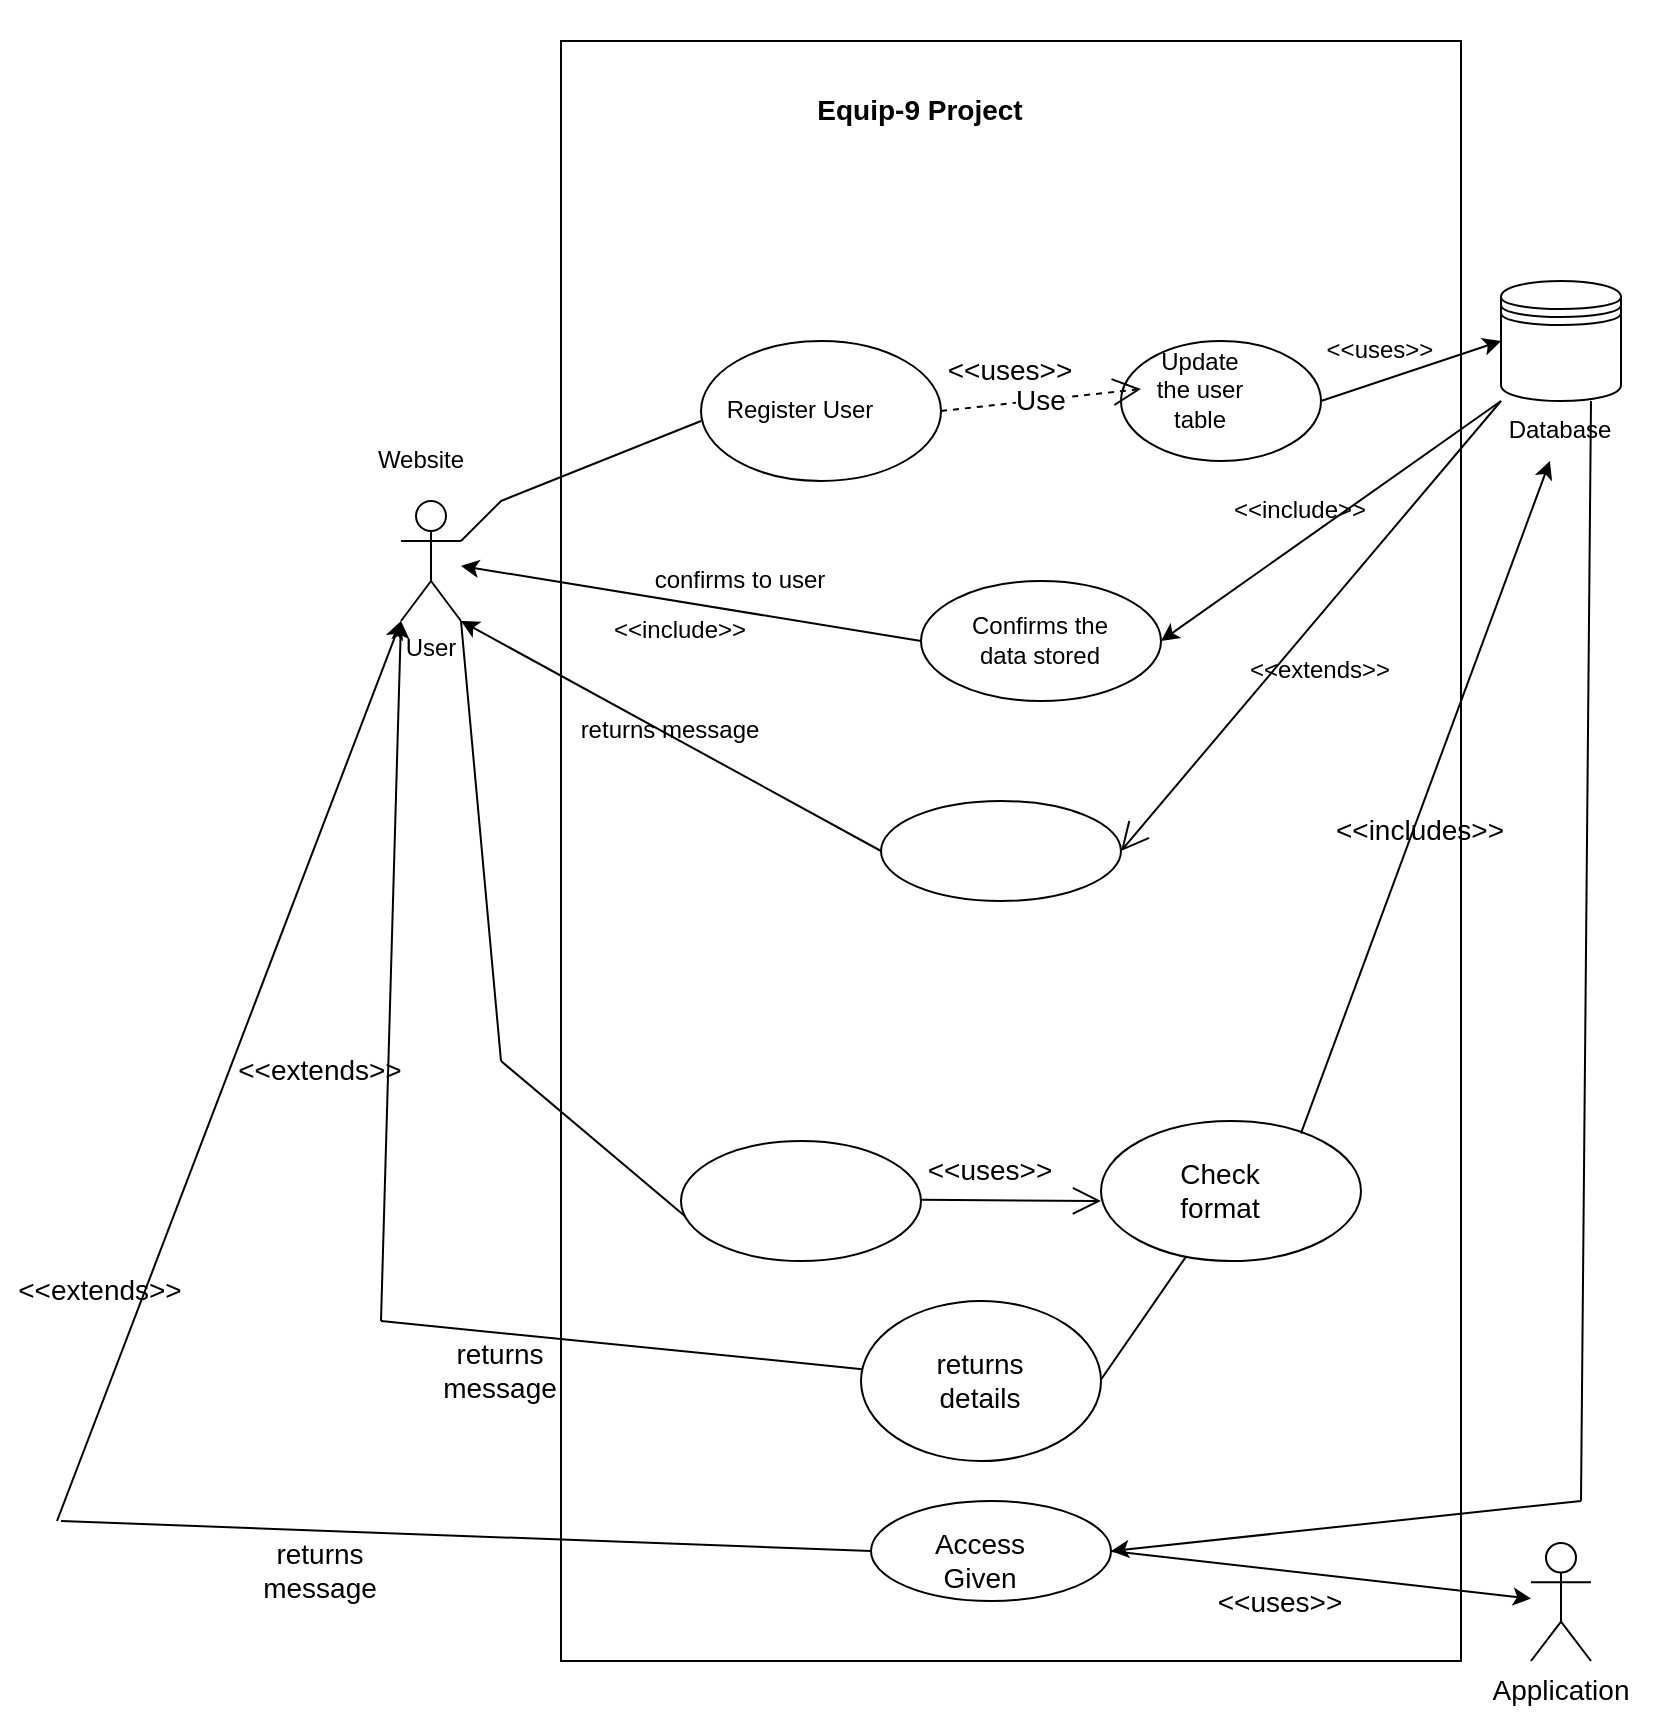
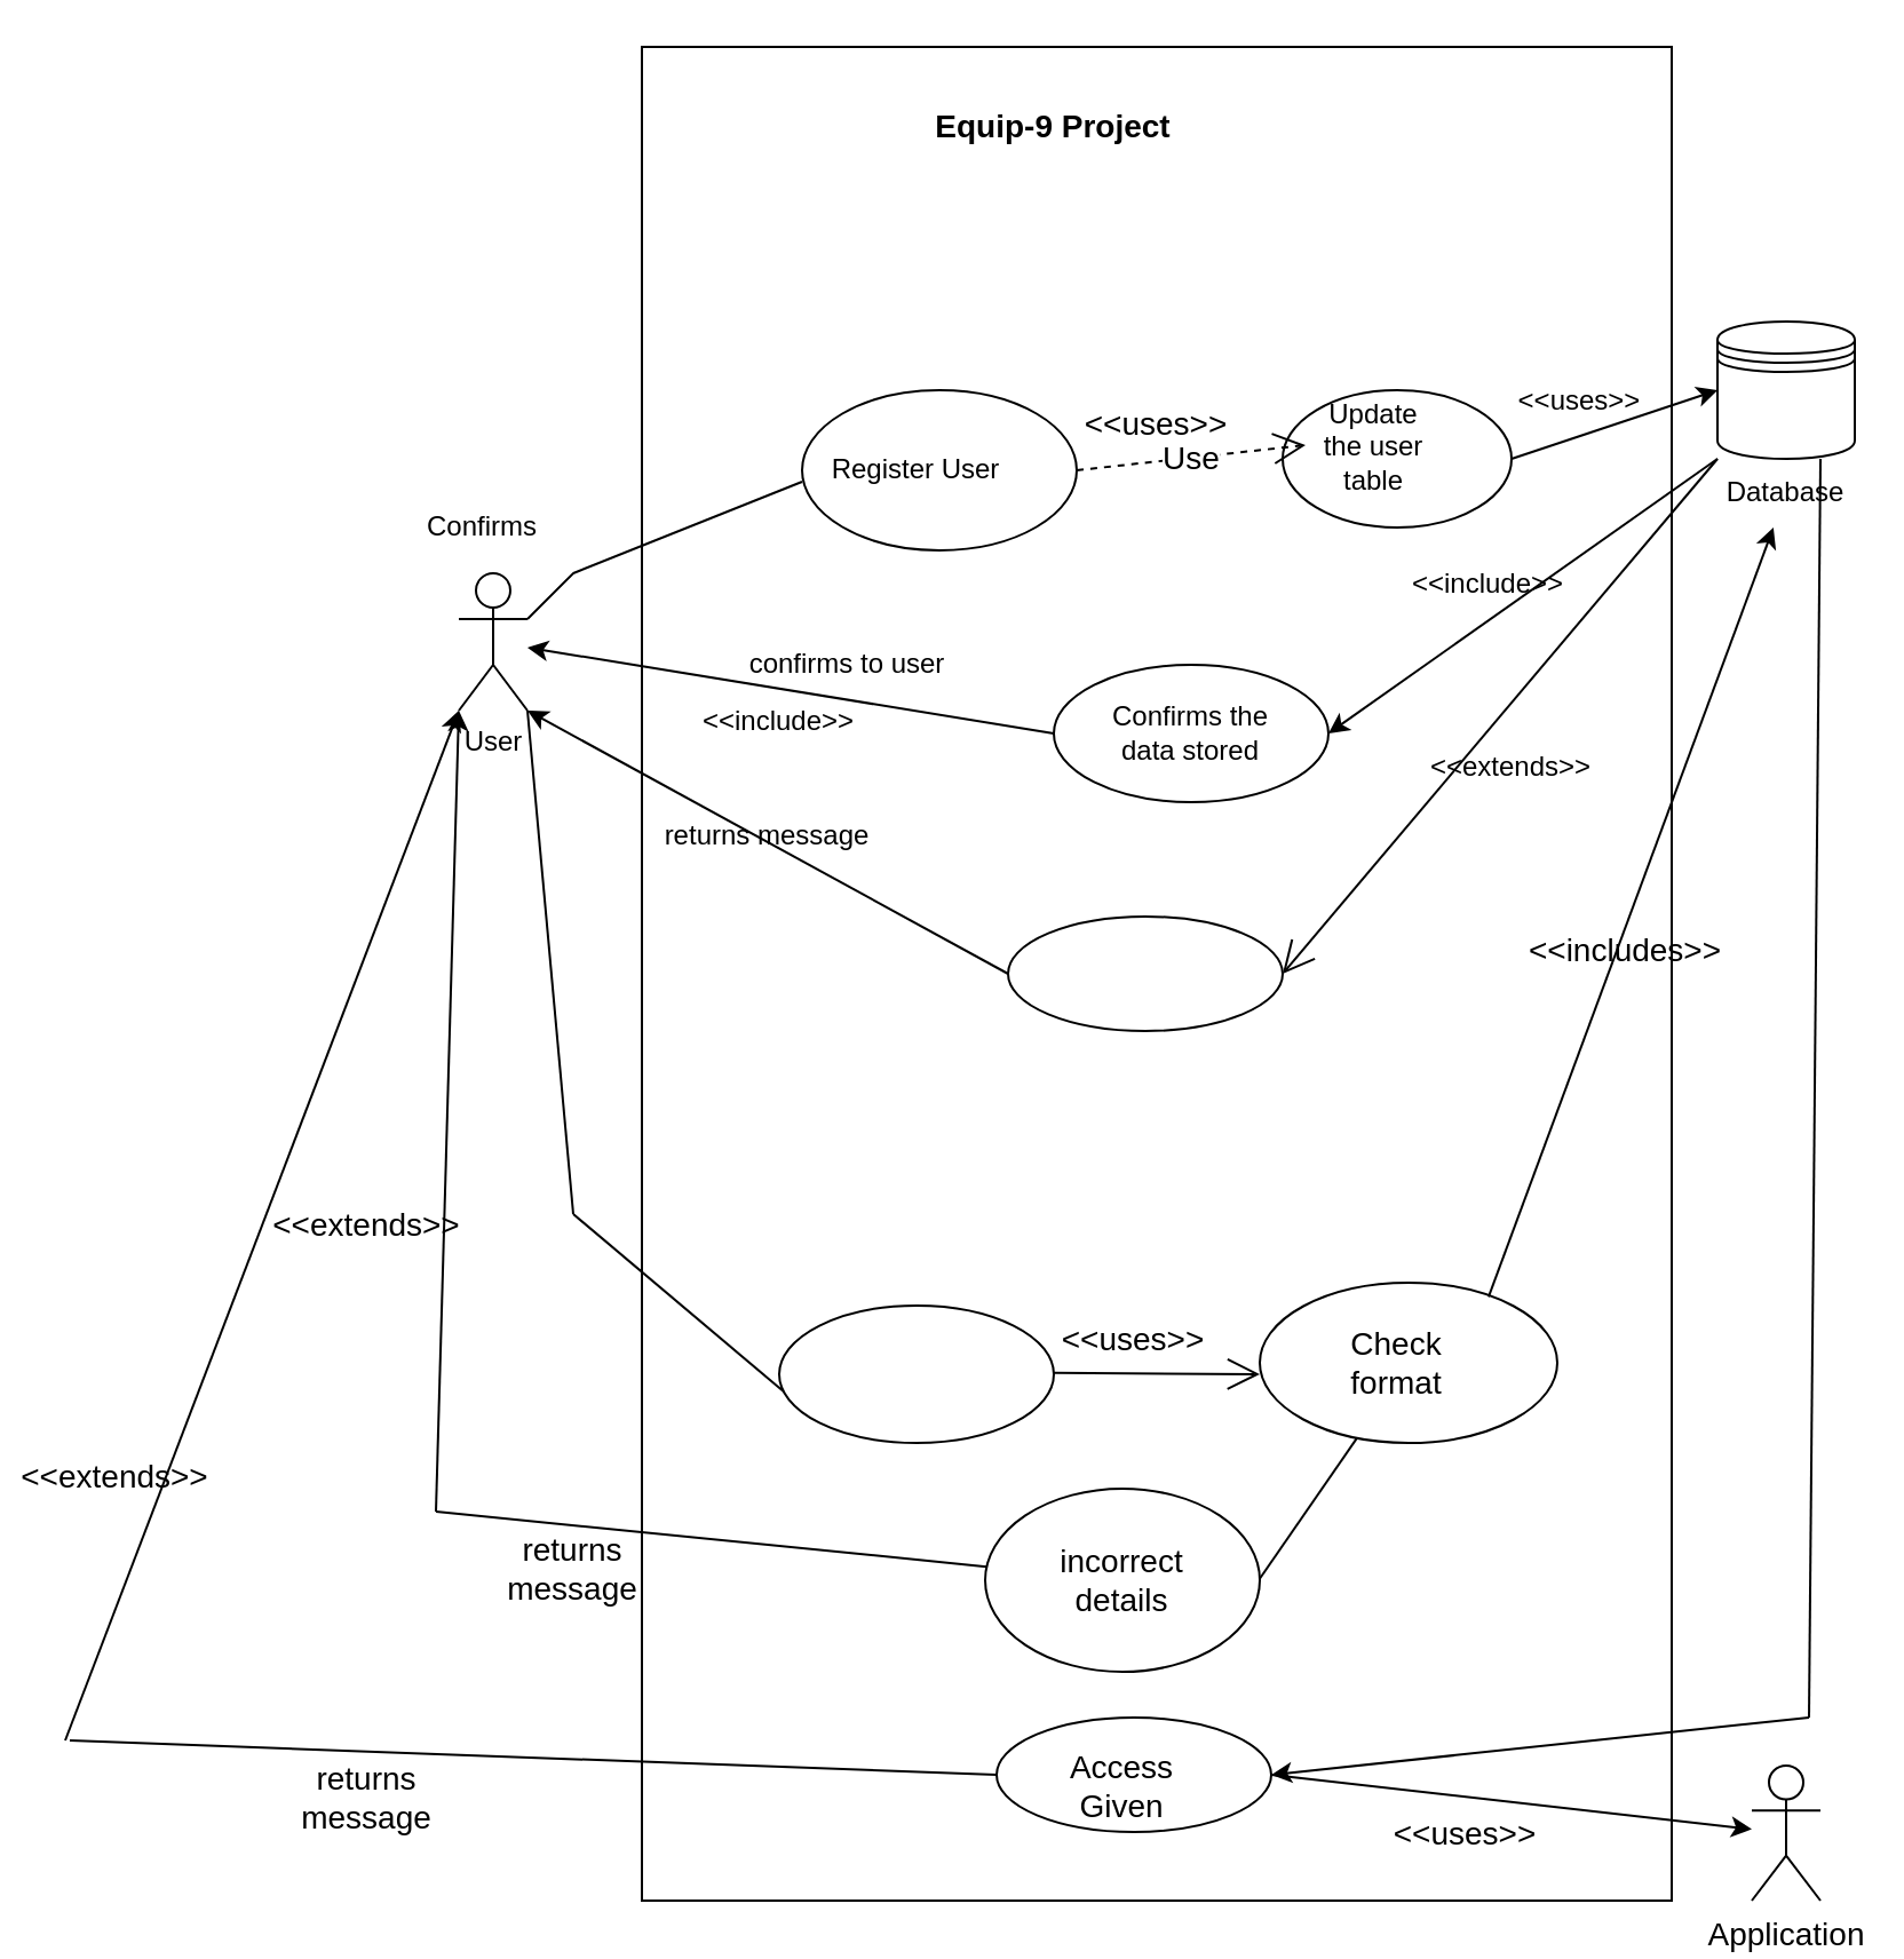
  <mxCell id="0" />
  <mxCell id="1" parent="0" />
  <mxCell id="2" value="User" style="shape=umlActor;verticalLabelPosition=bottom;verticalAlign=top;html=1;outlineConnect=0;" parent="1" vertex="1"><mxGeometry x="200" y="250" width="30" height="60" as="geometry" /></mxCell>
  <mxCell id="3" value="" style="rounded=0;whiteSpace=wrap;html=1;direction=south;" parent="1" vertex="1"><mxGeometry x="280" y="20" width="450" height="810" as="geometry" /></mxCell>
- <mxCell id="4" value="Website" style="text;html=1;align=center;verticalAlign=middle;resizable=0;points=[];autosize=1;strokeColor=none;fillColor=none;" parent="1" vertex="1"><mxGeometry x="175" y="215" width="70" height="30" as="geometry" /></mxCell>
+ <mxCell id="4" value="Confirms" style="text;html=1;align=center;verticalAlign=middle;resizable=0;points=[];autosize=1;strokeColor=none;fillColor=none;" parent="1" vertex="1"><mxGeometry x="175" y="215" width="70" height="30" as="geometry" /></mxCell>
  <mxCell id="5" value="" style="shape=datastore;whiteSpace=wrap;html=1;" parent="1" vertex="1"><mxGeometry x="750" y="140" width="60" height="60" as="geometry" /></mxCell>
  <mxCell id="6" value="Database" style="text;html=1;strokeColor=none;fillColor=none;align=center;verticalAlign=middle;whiteSpace=wrap;rounded=0;" parent="1" vertex="1"><mxGeometry x="750" y="200" width="60" height="30" as="geometry" /></mxCell>
  <mxCell id="7" value="" style="endArrow=none;html=1;rounded=0;" parent="1" edge="1"><mxGeometry width="50" height="50" relative="1" as="geometry"><mxPoint x="230" y="270" as="sourcePoint" /><mxPoint x="250" y="250" as="targetPoint" /><Array as="points"><mxPoint x="250" y="250" /><mxPoint x="350" y="210" /></Array></mxGeometry></mxCell>
  <mxCell id="8" value="" style="ellipse;whiteSpace=wrap;html=1;" parent="1" vertex="1"><mxGeometry x="350" y="170" width="120" height="70" as="geometry" /></mxCell>
  <mxCell id="9" value="Register User" style="text;html=1;strokeColor=none;fillColor=none;align=center;verticalAlign=middle;whiteSpace=wrap;rounded=0;" parent="1" vertex="1"><mxGeometry x="360" y="190" width="80" height="30" as="geometry" /></mxCell>
  <mxCell id="10" value="" style="ellipse;whiteSpace=wrap;html=1;" parent="1" vertex="1"><mxGeometry x="560" y="170" width="100" height="60" as="geometry" /></mxCell>
  <mxCell id="11" value="Update the user table" style="text;html=1;strokeColor=none;fillColor=none;align=center;verticalAlign=middle;whiteSpace=wrap;rounded=0;" parent="1" vertex="1"><mxGeometry x="570" y="180" width="60" height="30" as="geometry" /></mxCell>
  <mxCell id="12" value="" style="endArrow=classic;html=1;rounded=0;entryX=0;entryY=0.5;entryDx=0;entryDy=0;" parent="1" target="5" edge="1"><mxGeometry width="50" height="50" relative="1" as="geometry"><mxPoint x="660" y="200" as="sourcePoint" /><mxPoint x="710" y="150" as="targetPoint" /></mxGeometry></mxCell>
  <mxCell id="13" value="&amp;lt;&amp;lt;uses&amp;gt;&amp;gt;" style="text;html=1;strokeColor=none;fillColor=none;align=center;verticalAlign=middle;whiteSpace=wrap;rounded=0;" parent="1" vertex="1"><mxGeometry x="660" y="160" width="60" height="30" as="geometry" /></mxCell>
  <mxCell id="14" value="" style="endArrow=classic;html=1;rounded=0;exitX=0;exitY=0;exitDx=0;exitDy=0;entryX=1;entryY=0.5;entryDx=0;entryDy=0;" parent="1" source="6" target="15" edge="1"><mxGeometry width="50" height="50" relative="1" as="geometry"><mxPoint x="580" y="420" as="sourcePoint" /><mxPoint x="630" y="370" as="targetPoint" /></mxGeometry></mxCell>
  <mxCell id="15" value="" style="ellipse;whiteSpace=wrap;html=1;" parent="1" vertex="1"><mxGeometry x="460" y="290" width="120" height="60" as="geometry" /></mxCell>
  <mxCell id="16" value="Confirms the data stored" style="text;html=1;strokeColor=none;fillColor=none;align=center;verticalAlign=middle;whiteSpace=wrap;rounded=0;" parent="1" vertex="1"><mxGeometry x="480" y="305" width="80" height="30" as="geometry" /></mxCell>
  <mxCell id="17" value="" style="endArrow=classic;html=1;rounded=0;exitX=0;exitY=0.5;exitDx=0;exitDy=0;" parent="1" source="15" target="2" edge="1"><mxGeometry width="50" height="50" relative="1" as="geometry"><mxPoint x="420" y="420" as="sourcePoint" /><mxPoint x="470" y="370" as="targetPoint" /></mxGeometry></mxCell>
  <mxCell id="18" value="confirms to user" style="text;html=1;strokeColor=none;fillColor=none;align=center;verticalAlign=middle;whiteSpace=wrap;rounded=0;" parent="1" vertex="1"><mxGeometry x="320" y="275" width="100" height="30" as="geometry" /></mxCell>
  <mxCell id="19" value="&lt;b&gt;&lt;font style=&quot;font-size: 14px;&quot;&gt;Equip-9 Project&lt;/font&gt;&lt;/b&gt;" style="text;html=1;strokeColor=none;fillColor=none;align=center;verticalAlign=middle;whiteSpace=wrap;rounded=0;" vertex="1" parent="1"><mxGeometry x="405" y="40" width="110" height="30" as="geometry" /></mxCell>
  <mxCell id="20" value="&amp;lt;&amp;lt;include&amp;gt;&amp;gt;" style="text;html=1;strokeColor=none;fillColor=none;align=center;verticalAlign=middle;whiteSpace=wrap;rounded=0;" vertex="1" parent="1"><mxGeometry x="620" y="240" width="60" height="30" as="geometry" /></mxCell>
  <mxCell id="21" value="&amp;lt;&amp;lt;include&amp;gt;&amp;gt;" style="text;html=1;strokeColor=none;fillColor=none;align=center;verticalAlign=middle;whiteSpace=wrap;rounded=0;" vertex="1" parent="1"><mxGeometry x="310" y="300" width="60" height="30" as="geometry" /></mxCell>
  <mxCell id="22" value="" style="endArrow=open;endFill=1;endSize=12;html=1;rounded=0;exitX=0;exitY=0;exitDx=0;exitDy=0;entryX=1;entryY=0.5;entryDx=0;entryDy=0;" edge="1" parent="1" source="6" target="23"><mxGeometry width="160" relative="1" as="geometry"><mxPoint x="410" y="350" as="sourcePoint" /><mxPoint x="570" y="350" as="targetPoint" /></mxGeometry></mxCell>
  <mxCell id="23" value="" style="ellipse;whiteSpace=wrap;html=1;" vertex="1" parent="1"><mxGeometry x="440" y="400" width="120" height="50" as="geometry" /></mxCell>
  <mxCell id="24" value="&amp;lt;&amp;lt;extends&amp;gt;&amp;gt;" style="text;html=1;strokeColor=none;fillColor=none;align=center;verticalAlign=middle;whiteSpace=wrap;rounded=0;" vertex="1" parent="1"><mxGeometry x="630" y="320" width="60" height="30" as="geometry" /></mxCell>
  <mxCell id="25" value="" style="endArrow=classic;html=1;rounded=0;exitX=0;exitY=0.5;exitDx=0;exitDy=0;entryX=1;entryY=1;entryDx=0;entryDy=0;entryPerimeter=0;" edge="1" parent="1" source="23" target="2"><mxGeometry width="50" height="50" relative="1" as="geometry"><mxPoint x="345" y="430" as="sourcePoint" /><mxPoint x="395" y="380" as="targetPoint" /></mxGeometry></mxCell>
  <mxCell id="26" value="returns message" style="text;html=1;strokeColor=none;fillColor=none;align=center;verticalAlign=middle;whiteSpace=wrap;rounded=0;" vertex="1" parent="1"><mxGeometry x="250" y="350" width="170" height="30" as="geometry" /></mxCell>
  <mxCell id="27" value="Use" style="endArrow=open;endSize=12;dashed=1;html=1;rounded=0;fontSize=14;exitX=1;exitY=0.5;exitDx=0;exitDy=0;" edge="1" parent="1" source="8"><mxGeometry width="160" relative="1" as="geometry"><mxPoint x="435" y="194.38" as="sourcePoint" /><mxPoint x="570" y="194" as="targetPoint" /></mxGeometry></mxCell>
  <mxCell id="28" value="&amp;lt;&amp;lt;uses&amp;gt;&amp;gt;" style="text;html=1;strokeColor=none;fillColor=none;align=center;verticalAlign=middle;whiteSpace=wrap;rounded=0;fontSize=14;" vertex="1" parent="1"><mxGeometry x="475" y="170" width="60" height="30" as="geometry" /></mxCell>
  <mxCell id="29" value="" style="endArrow=none;html=1;rounded=0;fontSize=14;" edge="1" parent="1"><mxGeometry width="50" height="50" relative="1" as="geometry"><mxPoint x="230" y="310" as="sourcePoint" /><mxPoint x="250" y="530" as="targetPoint" /></mxGeometry></mxCell>
  <mxCell id="30" value="" style="endArrow=none;html=1;rounded=0;fontSize=14;entryX=0.033;entryY=0.654;entryDx=0;entryDy=0;entryPerimeter=0;" edge="1" parent="1" target="31"><mxGeometry width="50" height="50" relative="1" as="geometry"><mxPoint x="250" y="530" as="sourcePoint" /><mxPoint x="510" y="510" as="targetPoint" /></mxGeometry></mxCell>
  <mxCell id="31" value="" style="ellipse;whiteSpace=wrap;html=1;fontSize=14;" vertex="1" parent="1"><mxGeometry x="340" y="570" width="120" height="60" as="geometry" /></mxCell>
  <mxCell id="32" value="" style="endArrow=open;endFill=1;endSize=12;html=1;rounded=0;fontSize=14;" edge="1" parent="1"><mxGeometry width="160" relative="1" as="geometry"><mxPoint x="460" y="599.38" as="sourcePoint" /><mxPoint x="550" y="600" as="targetPoint" /></mxGeometry></mxCell>
  <mxCell id="33" value="" style="ellipse;whiteSpace=wrap;html=1;fontSize=14;" vertex="1" parent="1"><mxGeometry x="550" y="560" width="130" height="70" as="geometry" /></mxCell>
  <mxCell id="34" value="Check format" style="text;html=1;strokeColor=none;fillColor=none;align=center;verticalAlign=middle;whiteSpace=wrap;rounded=0;fontSize=14;" vertex="1" parent="1"><mxGeometry x="580" y="580" width="60" height="30" as="geometry" /></mxCell>
  <mxCell id="35" value="&amp;lt;&amp;lt;uses&amp;gt;&amp;gt;" style="text;html=1;strokeColor=none;fillColor=none;align=center;verticalAlign=middle;whiteSpace=wrap;rounded=0;fontSize=14;" vertex="1" parent="1"><mxGeometry x="465" y="570" width="60" height="30" as="geometry" /></mxCell>
  <mxCell id="36" value="" style="endArrow=classic;html=1;rounded=0;fontSize=14;exitX=0.769;exitY=0.089;exitDx=0;exitDy=0;exitPerimeter=0;" edge="1" parent="1" source="33" target="6"><mxGeometry width="50" height="50" relative="1" as="geometry"><mxPoint x="460" y="560" as="sourcePoint" /><mxPoint x="510" y="510" as="targetPoint" /></mxGeometry></mxCell>
  <mxCell id="37" value="&amp;lt;&amp;lt;includes&amp;gt;&amp;gt;" style="text;html=1;strokeColor=none;fillColor=none;align=center;verticalAlign=middle;whiteSpace=wrap;rounded=0;fontSize=14;" vertex="1" parent="1"><mxGeometry x="680" y="400" width="60" height="30" as="geometry" /></mxCell>
  <mxCell id="38" value="" style="endArrow=classic;html=1;rounded=0;fontSize=14;entryX=0.844;entryY=0.422;entryDx=0;entryDy=0;entryPerimeter=0;" edge="1" parent="1" source="33" target="3"><mxGeometry width="50" height="50" relative="1" as="geometry"><mxPoint x="460" y="560" as="sourcePoint" /><mxPoint x="510" y="510" as="targetPoint" /></mxGeometry></mxCell>
  <mxCell id="39" value="" style="ellipse;whiteSpace=wrap;html=1;fontSize=14;" vertex="1" parent="1"><mxGeometry x="430" y="650" width="120" height="80" as="geometry" /></mxCell>
- <mxCell id="40" value="returns details" style="text;html=1;strokeColor=none;fillColor=none;align=center;verticalAlign=middle;whiteSpace=wrap;rounded=0;fontSize=14;" vertex="1" parent="1"><mxGeometry x="460" y="675" width="60" height="30" as="geometry" /></mxCell>
+ <mxCell id="40" value="incorrect details" style="text;html=1;strokeColor=none;fillColor=none;align=center;verticalAlign=middle;whiteSpace=wrap;rounded=0;fontSize=14;" vertex="1" parent="1"><mxGeometry x="460" y="675" width="60" height="30" as="geometry" /></mxCell>
  <mxCell id="41" value="" style="endArrow=none;html=1;rounded=0;fontSize=14;" edge="1" parent="1" source="39"><mxGeometry width="50" height="50" relative="1" as="geometry"><mxPoint x="460" y="550" as="sourcePoint" /><mxPoint x="190" y="660" as="targetPoint" /></mxGeometry></mxCell>
  <mxCell id="42" value="" style="endArrow=classic;html=1;rounded=0;fontSize=14;entryX=0;entryY=1;entryDx=0;entryDy=0;entryPerimeter=0;" edge="1" parent="1" target="2"><mxGeometry width="50" height="50" relative="1" as="geometry"><mxPoint x="190" y="660" as="sourcePoint" /><mxPoint x="510" y="500" as="targetPoint" /></mxGeometry></mxCell>
  <mxCell id="43" value="returns message" style="text;html=1;strokeColor=none;fillColor=none;align=center;verticalAlign=middle;whiteSpace=wrap;rounded=0;fontSize=14;" vertex="1" parent="1"><mxGeometry x="220" y="670" width="60" height="30" as="geometry" /></mxCell>
  <mxCell id="44" value="&amp;lt;&amp;lt;extends&amp;gt;&amp;gt;" style="text;html=1;strokeColor=none;fillColor=none;align=center;verticalAlign=middle;whiteSpace=wrap;rounded=0;fontSize=14;" vertex="1" parent="1"><mxGeometry x="130" y="520" width="60" height="30" as="geometry" /></mxCell>
  <mxCell id="45" value="" style="ellipse;whiteSpace=wrap;html=1;fontSize=14;" vertex="1" parent="1"><mxGeometry x="435" y="750" width="120" height="50" as="geometry" /></mxCell>
  <mxCell id="46" value="Access Given" style="text;html=1;strokeColor=none;fillColor=none;align=center;verticalAlign=middle;whiteSpace=wrap;rounded=0;fontSize=14;" vertex="1" parent="1"><mxGeometry x="460" y="765" width="60" height="30" as="geometry" /></mxCell>
  <mxCell id="47" value="" style="endArrow=none;html=1;rounded=0;fontSize=14;entryX=0.75;entryY=0;entryDx=0;entryDy=0;" edge="1" parent="1" target="6"><mxGeometry width="50" height="50" relative="1" as="geometry"><mxPoint x="790" y="750" as="sourcePoint" /><mxPoint x="510" y="480" as="targetPoint" /></mxGeometry></mxCell>
  <mxCell id="48" value="" style="endArrow=classic;html=1;rounded=0;fontSize=14;entryX=1;entryY=0.5;entryDx=0;entryDy=0;" edge="1" parent="1" target="45"><mxGeometry width="50" height="50" relative="1" as="geometry"><mxPoint x="790" y="750" as="sourcePoint" /><mxPoint x="510" y="480" as="targetPoint" /></mxGeometry></mxCell>
  <mxCell id="49" value="" style="endArrow=none;html=1;rounded=0;fontSize=14;exitX=0;exitY=0.5;exitDx=0;exitDy=0;" edge="1" parent="1" source="45"><mxGeometry width="50" height="50" relative="1" as="geometry"><mxPoint x="460" y="530" as="sourcePoint" /><mxPoint x="30" y="760" as="targetPoint" /></mxGeometry></mxCell>
  <mxCell id="50" value="returns message" style="text;html=1;strokeColor=none;fillColor=none;align=center;verticalAlign=middle;whiteSpace=wrap;rounded=0;fontSize=14;" vertex="1" parent="1"><mxGeometry x="130" y="770" width="60" height="30" as="geometry" /></mxCell>
  <mxCell id="51" value="" style="endArrow=classic;html=1;rounded=0;fontSize=14;entryX=0;entryY=1;entryDx=0;entryDy=0;entryPerimeter=0;" edge="1" parent="1" target="2"><mxGeometry width="50" height="50" relative="1" as="geometry"><mxPoint x="28" y="760" as="sourcePoint" /><mxPoint x="510" y="470" as="targetPoint" /></mxGeometry></mxCell>
  <mxCell id="52" value="&amp;lt;&amp;lt;extends&amp;gt;&amp;gt;" style="text;html=1;strokeColor=none;fillColor=none;align=center;verticalAlign=middle;whiteSpace=wrap;rounded=0;fontSize=14;" vertex="1" parent="1"><mxGeometry x="20" y="630" width="60" height="30" as="geometry" /></mxCell>
  <mxCell id="53" value="" style="endArrow=classic;html=1;rounded=0;fontSize=14;exitX=1;exitY=0.5;exitDx=0;exitDy=0;" edge="1" parent="1" source="45" target="54"><mxGeometry width="50" height="50" relative="1" as="geometry"><mxPoint x="430" y="650" as="sourcePoint" /><mxPoint x="750" y="800" as="targetPoint" /></mxGeometry></mxCell>
  <mxCell id="54" value="Application" style="shape=umlActor;verticalLabelPosition=bottom;verticalAlign=top;html=1;outlineConnect=0;fontSize=14;" vertex="1" parent="1"><mxGeometry x="765" y="771" width="30" height="59" as="geometry" /></mxCell>
  <mxCell id="55" value="&amp;lt;&amp;lt;uses&amp;gt;&amp;gt;" style="text;html=1;strokeColor=none;fillColor=none;align=center;verticalAlign=middle;whiteSpace=wrap;rounded=0;fontSize=14;" vertex="1" parent="1"><mxGeometry x="610" y="785.5" width="60" height="30" as="geometry" /></mxCell>
